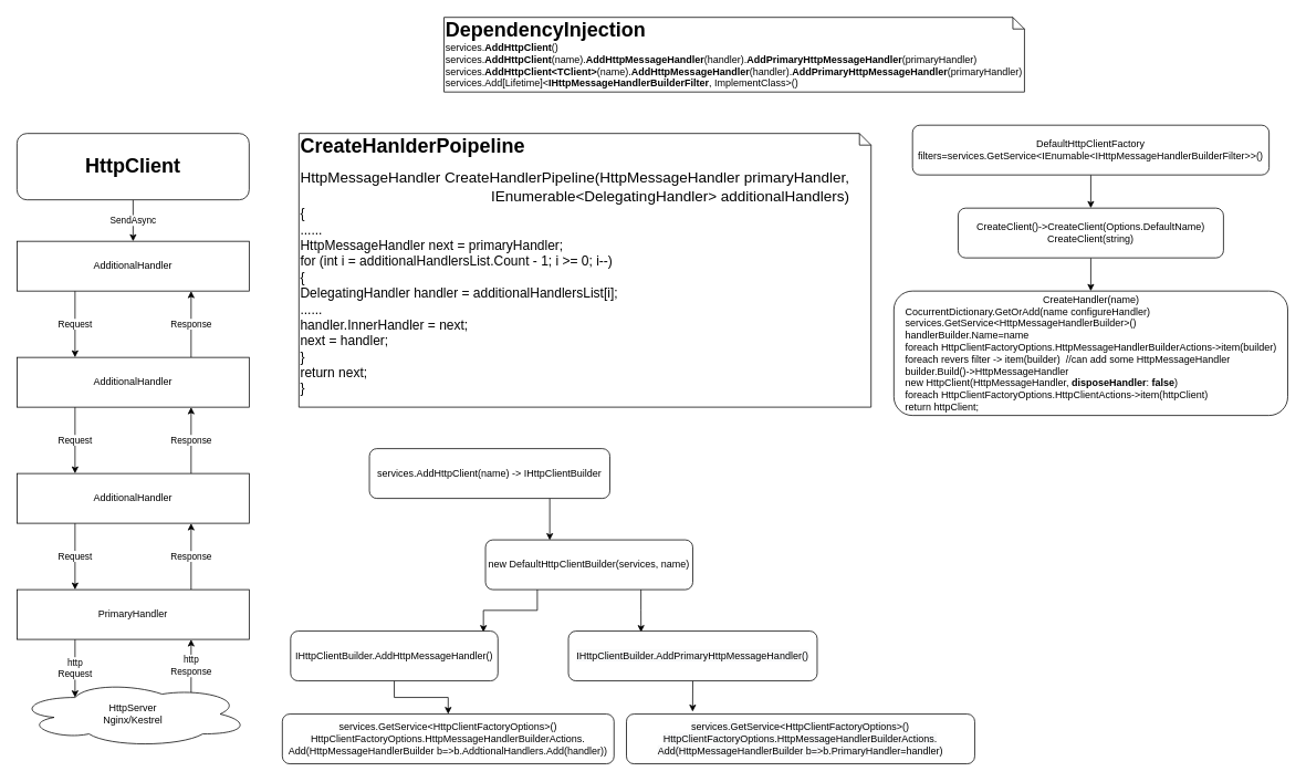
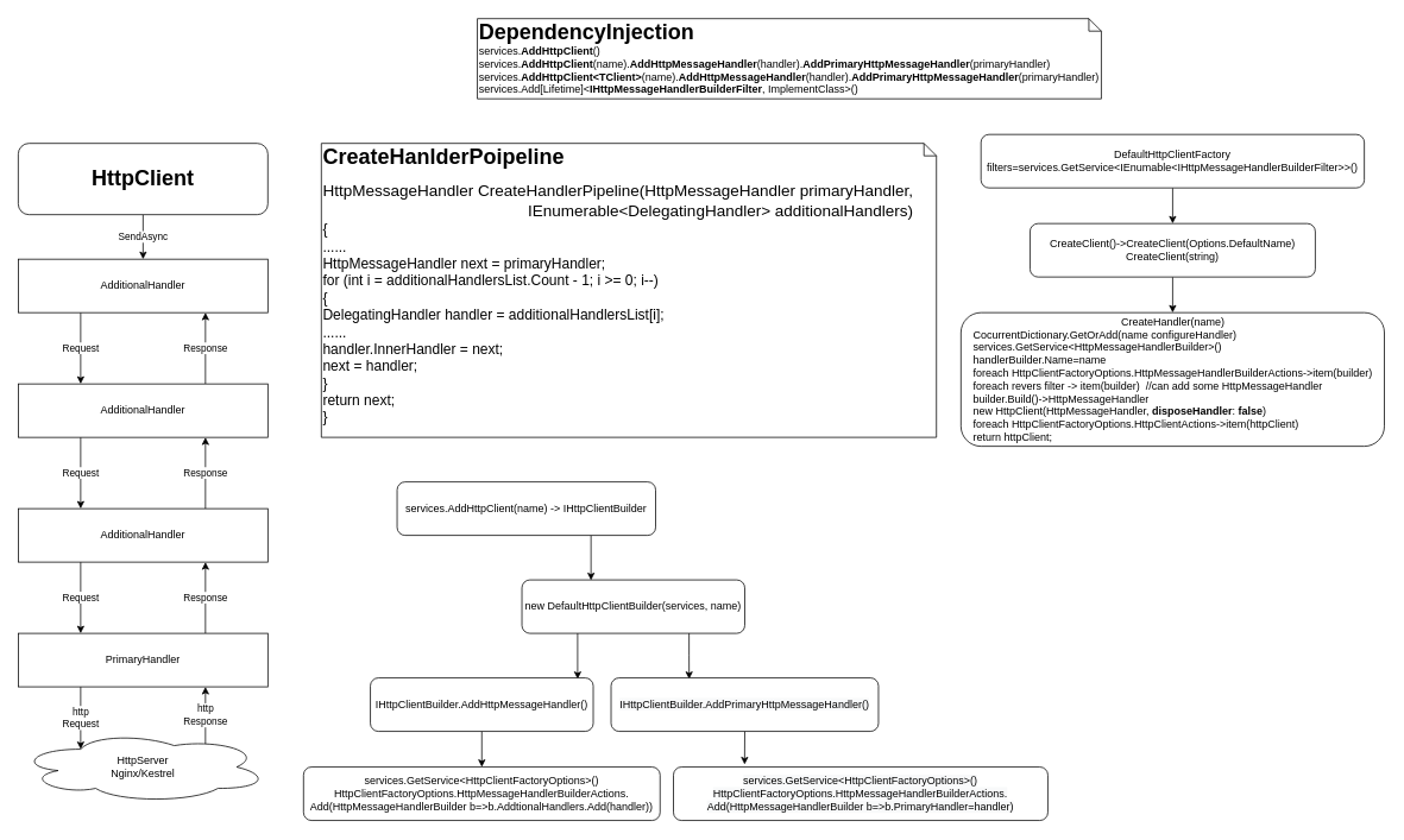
  <mxCell id="0" />
  <mxCell id="1" parent="0" />
  <mxCell id="2" value="Request" style="edgeStyle=orthogonalEdgeStyle;rounded=0;orthogonalLoop=1;jettySize=auto;html=1;exitX=0.25;exitY=1;exitDx=0;exitDy=0;entryX=0.25;entryY=0;entryDx=0;entryDy=0;" edge="1" parent="1" source="3" target="6"><mxGeometry relative="1" as="geometry" /></mxCell>
  <mxCell id="3" value="AdditionalHandler" style="rounded=0;whiteSpace=wrap;html=1;" vertex="1" parent="1"><mxGeometry x="20" y="290" width="280" height="60" as="geometry" /></mxCell>
  <mxCell id="4" value="Request" style="edgeStyle=orthogonalEdgeStyle;rounded=0;orthogonalLoop=1;jettySize=auto;html=1;exitX=0.25;exitY=1;exitDx=0;exitDy=0;entryX=0.25;entryY=0;entryDx=0;entryDy=0;" edge="1" parent="1" source="6" target="9"><mxGeometry relative="1" as="geometry" /></mxCell>
  <mxCell id="5" value="Response" style="edgeStyle=orthogonalEdgeStyle;rounded=0;orthogonalLoop=1;jettySize=auto;html=1;exitX=0.75;exitY=0;exitDx=0;exitDy=0;entryX=0.75;entryY=1;entryDx=0;entryDy=0;" edge="1" parent="1" source="6" target="3"><mxGeometry relative="1" as="geometry" /></mxCell>
  <mxCell id="6" value="AdditionalHandler" style="rounded=0;whiteSpace=wrap;html=1;" vertex="1" parent="1"><mxGeometry x="20" y="430" width="280" height="60" as="geometry" /></mxCell>
  <mxCell id="7" value="&lt;span style=&quot;color: rgb(0 , 0 , 0) ; font-family: &amp;#34;helvetica&amp;#34; ; font-size: 11px ; font-style: normal ; font-weight: 400 ; letter-spacing: normal ; text-align: center ; text-indent: 0px ; text-transform: none ; word-spacing: 0px ; background-color: rgb(255 , 255 , 255) ; display: inline ; float: none&quot;&gt;Request&lt;/span&gt;" style="edgeStyle=orthogonalEdgeStyle;rounded=0;orthogonalLoop=1;jettySize=auto;html=1;exitX=0.25;exitY=1;exitDx=0;exitDy=0;entryX=0.25;entryY=0;entryDx=0;entryDy=0;" edge="1" parent="1" source="9" target="13"><mxGeometry relative="1" as="geometry" /></mxCell>
  <mxCell id="8" value="Response" style="edgeStyle=orthogonalEdgeStyle;rounded=0;orthogonalLoop=1;jettySize=auto;html=1;exitX=0.75;exitY=0;exitDx=0;exitDy=0;entryX=0.75;entryY=1;entryDx=0;entryDy=0;" edge="1" parent="1" source="9" target="6"><mxGeometry relative="1" as="geometry" /></mxCell>
  <mxCell id="9" value="AdditionalHandler" style="rounded=0;whiteSpace=wrap;html=1;" vertex="1" parent="1"><mxGeometry x="20" y="570" width="280" height="60" as="geometry" /></mxCell>
  <mxCell id="10" value="Response" style="edgeStyle=orthogonalEdgeStyle;rounded=0;orthogonalLoop=1;jettySize=auto;html=1;exitX=0.75;exitY=0;exitDx=0;exitDy=0;entryX=0.75;entryY=1;entryDx=0;entryDy=0;" edge="1" parent="1" source="13" target="9"><mxGeometry relative="1" as="geometry" /></mxCell>
  <mxCell id="11" value="http&lt;br&gt;Request" style="edgeStyle=orthogonalEdgeStyle;rounded=0;orthogonalLoop=1;jettySize=auto;html=1;exitX=0.25;exitY=1;exitDx=0;exitDy=0;entryX=0.25;entryY=0.25;entryDx=0;entryDy=0;entryPerimeter=0;" edge="1" parent="1" source="13" target="14"><mxGeometry relative="1" as="geometry" /></mxCell>
  <mxCell id="12" value="http&lt;br&gt;Response" style="edgeStyle=orthogonalEdgeStyle;rounded=0;orthogonalLoop=1;jettySize=auto;html=1;exitX=0.75;exitY=0.175;exitDx=0;exitDy=0;entryX=0.75;entryY=1;entryDx=0;entryDy=0;exitPerimeter=0;" edge="1" parent="1" source="14" target="13"><mxGeometry relative="1" as="geometry" /></mxCell>
  <mxCell id="13" value="PrimaryHandler" style="rounded=0;whiteSpace=wrap;html=1;" vertex="1" parent="1"><mxGeometry x="20" y="710" width="280" height="60" as="geometry" /></mxCell>
  <mxCell id="14" value="HttpServer&lt;br&gt;Nginx/Kestrel" style="ellipse;shape=cloud;whiteSpace=wrap;html=1;" vertex="1" parent="1"><mxGeometry x="20" y="820" width="280" height="80" as="geometry" /></mxCell>
  <mxCell id="15" value="SendAsync" style="edgeStyle=orthogonalEdgeStyle;rounded=0;orthogonalLoop=1;jettySize=auto;html=1;" edge="1" parent="1" source="16" target="3"><mxGeometry relative="1" as="geometry" /></mxCell>
  <mxCell id="16" value="&lt;b&gt;&lt;font style=&quot;font-size: 24px&quot;&gt;HttpClient&lt;/font&gt;&lt;/b&gt;" style="rounded=1;whiteSpace=wrap;html=1;" vertex="1" parent="1"><mxGeometry x="20" y="160" width="280" height="80" as="geometry" /></mxCell>
  <mxCell id="17" value="&lt;font&gt;&lt;b style=&quot;font-size: 24px&quot;&gt;CreateHanlderPoipeline&lt;/b&gt;&lt;br&gt;&lt;br&gt;&lt;div&gt;&lt;font style=&quot;font-size: 18px&quot;&gt;HttpMessageHandler CreateHandlerPipeline(HttpMessageHandler primaryHandler,&amp;nbsp;&lt;/font&gt;&lt;/div&gt;&lt;div&gt;&lt;font style=&quot;font-size: 18px&quot;&gt;&amp;nbsp; &amp;nbsp; &amp;nbsp; &amp;nbsp; &amp;nbsp; &amp;nbsp; &amp;nbsp; &amp;nbsp; &amp;nbsp; &amp;nbsp; &amp;nbsp; &amp;nbsp; &amp;nbsp; &amp;nbsp; &amp;nbsp; &amp;nbsp; &amp;nbsp; &amp;nbsp; &amp;nbsp; &amp;nbsp; &amp;nbsp; &amp;nbsp; &amp;nbsp; IEnumerable&amp;lt;DelegatingHandler&amp;gt; additionalHandlers)&lt;/font&gt;&lt;/div&gt;&lt;div&gt;&lt;font size=&quot;3&quot;&gt;{&lt;/font&gt;&lt;/div&gt;&lt;div&gt;&lt;font size=&quot;3&quot;&gt;&lt;span&gt;&#09;&lt;/span&gt;......&lt;/font&gt;&lt;/div&gt;&lt;div&gt;&lt;font size=&quot;3&quot;&gt;&lt;span&gt;&#09;&lt;/span&gt;HttpMessageHandler next = primaryHandler;&lt;/font&gt;&lt;/div&gt;&lt;div&gt;&lt;font size=&quot;3&quot;&gt;&lt;span&gt;&#09;&lt;/span&gt;for (int i = additionalHandlersList.Count - 1; i &amp;gt;= 0; i--)&lt;/font&gt;&lt;/div&gt;&lt;div&gt;&lt;font size=&quot;3&quot;&gt;&lt;span&gt;&#09;&lt;/span&gt;{&lt;/font&gt;&lt;/div&gt;&lt;div&gt;&lt;font size=&quot;3&quot;&gt;&lt;span&gt;&#09;&#09;&lt;/span&gt;DelegatingHandler handler = additionalHandlersList[i];&lt;/font&gt;&lt;/div&gt;&lt;div&gt;&lt;font size=&quot;3&quot;&gt;&lt;span&gt;&#09;&#09;&lt;/span&gt;......&lt;/font&gt;&lt;/div&gt;&lt;div&gt;&lt;font size=&quot;3&quot;&gt;&lt;span&gt;&#09;&#09;&lt;/span&gt;handler.InnerHandler = next;&lt;/font&gt;&lt;/div&gt;&lt;div&gt;&lt;font size=&quot;3&quot;&gt;&lt;span&gt;&#09;&#09;&lt;/span&gt;next = handler;&lt;/font&gt;&lt;/div&gt;&lt;div&gt;&lt;font size=&quot;3&quot;&gt;&lt;span&gt;&#09;&lt;/span&gt;}&lt;/font&gt;&lt;/div&gt;&lt;div&gt;&lt;font size=&quot;3&quot;&gt;&lt;span&gt;&#09;&lt;/span&gt;return next;&lt;/font&gt;&lt;/div&gt;&lt;div&gt;&lt;font size=&quot;3&quot;&gt;}&lt;/font&gt;&lt;/div&gt;&lt;div&gt;&lt;font size=&quot;3&quot;&gt;&lt;br&gt;&lt;/font&gt;&lt;/div&gt;&lt;div&gt;&lt;font size=&quot;3&quot;&gt;&lt;br&gt;&lt;/font&gt;&lt;/div&gt;&lt;/font&gt;" style="shape=note;whiteSpace=wrap;html=1;size=14;verticalAlign=top;align=left;spacingTop=-6;" vertex="1" parent="1"><mxGeometry x="360" y="160" width="690" height="330" as="geometry" /></mxCell>
  <mxCell id="18" style="edgeStyle=orthogonalEdgeStyle;rounded=0;orthogonalLoop=1;jettySize=auto;html=1;exitX=0.75;exitY=1;exitDx=0;exitDy=0;entryX=0.31;entryY=0.008;entryDx=0;entryDy=0;entryPerimeter=0;" edge="1" parent="1" source="19" target="22"><mxGeometry relative="1" as="geometry" /></mxCell>
  <mxCell id="19" value="services.AddHttpClient(name) -&amp;gt; IHttpClientBuilder" style="rounded=1;whiteSpace=wrap;html=1;" vertex="1" parent="1"><mxGeometry x="445" y="540" width="290" height="60" as="geometry" /></mxCell>
  <mxCell id="20" style="edgeStyle=orthogonalEdgeStyle;rounded=0;orthogonalLoop=1;jettySize=auto;html=1;exitX=0.25;exitY=1;exitDx=0;exitDy=0;entryX=0.93;entryY=0.022;entryDx=0;entryDy=0;entryPerimeter=0;" edge="1" parent="1" source="22" target="24"><mxGeometry relative="1" as="geometry" /></mxCell>
  <mxCell id="21" style="edgeStyle=orthogonalEdgeStyle;rounded=0;orthogonalLoop=1;jettySize=auto;html=1;exitX=0.75;exitY=1;exitDx=0;exitDy=0;entryX=0.292;entryY=0.022;entryDx=0;entryDy=0;entryPerimeter=0;" edge="1" parent="1" source="22" target="27"><mxGeometry relative="1" as="geometry" /></mxCell>
  <mxCell id="22" value="new DefaultHttpClientBuilder(services, name)" style="rounded=1;whiteSpace=wrap;html=1;" vertex="1" parent="1"><mxGeometry x="585" y="650" width="250" height="60" as="geometry" /></mxCell>
  <mxCell id="23" value="" style="edgeStyle=orthogonalEdgeStyle;rounded=0;orthogonalLoop=1;jettySize=auto;html=1;" edge="1" parent="1" source="24" target="25"><mxGeometry relative="1" as="geometry" /></mxCell>
- <mxCell id="24" value="IHttpClientBuilder.AddHttpMessageHandler()" style="rounded=1;whiteSpace=wrap;html=1;" vertex="1" parent="1"><mxGeometry x="350" y="760" width="250" height="60" as="geometry" /></mxCell>
+ <mxCell id="24" value="IHttpClientBuilder.AddHttpMessageHandler()" style="rounded=1;whiteSpace=wrap;html=1;" vertex="1" parent="1"><mxGeometry x="415" y="760" width="250" height="60" as="geometry" /></mxCell>
  <mxCell id="25" value="services.GetService&amp;lt;HttpClientFactoryOptions&amp;gt;()&lt;br&gt;HttpClientFactoryOptions.HttpMessageHandlerBuilderActions.&lt;br&gt;Add(HttpMessageHandlerBuilder b=&amp;gt;b.AddtionalHandlers.Add(handler))" style="rounded=1;whiteSpace=wrap;html=1;" vertex="1" parent="1"><mxGeometry x="340" y="860" width="400" height="60" as="geometry" /></mxCell>
  <mxCell id="26" style="edgeStyle=orthogonalEdgeStyle;rounded=0;orthogonalLoop=1;jettySize=auto;html=1;exitX=0.5;exitY=1;exitDx=0;exitDy=0;entryX=0.19;entryY=-0.047;entryDx=0;entryDy=0;entryPerimeter=0;" edge="1" parent="1" source="27" target="28"><mxGeometry relative="1" as="geometry" /></mxCell>
  <mxCell id="27" value="&lt;span style=&quot;color: rgb(0 , 0 , 0) ; font-family: &amp;#34;helvetica&amp;#34; ; font-size: 12px ; font-style: normal ; font-weight: 400 ; letter-spacing: normal ; text-align: center ; text-indent: 0px ; text-transform: none ; word-spacing: 0px ; background-color: rgb(248 , 249 , 250) ; display: inline ; float: none&quot;&gt;IHttpClientBuilder.AddPrimaryHttpMessageHandler()&lt;/span&gt;&lt;br&gt;" style="rounded=1;whiteSpace=wrap;html=1;" vertex="1" parent="1"><mxGeometry x="685" y="760" width="300" height="60" as="geometry" /></mxCell>
  <mxCell id="28" value="&lt;span style=&quot;color: rgb(0 , 0 , 0) ; font-family: &amp;#34;helvetica&amp;#34; ; font-size: 12px ; font-style: normal ; font-weight: 400 ; letter-spacing: normal ; text-align: center ; text-indent: 0px ; text-transform: none ; word-spacing: 0px ; background-color: rgb(248 , 249 , 250) ; display: inline ; float: none&quot;&gt;services.GetService&amp;lt;HttpClientFactoryOptions&amp;gt;()&lt;/span&gt;&lt;br style=&quot;color: rgb(0 , 0 , 0) ; font-family: &amp;#34;helvetica&amp;#34; ; font-size: 12px ; font-style: normal ; font-weight: 400 ; letter-spacing: normal ; text-align: center ; text-indent: 0px ; text-transform: none ; word-spacing: 0px ; background-color: rgb(248 , 249 , 250)&quot;&gt;&lt;span style=&quot;color: rgb(0 , 0 , 0) ; font-family: &amp;#34;helvetica&amp;#34; ; font-size: 12px ; font-style: normal ; font-weight: 400 ; letter-spacing: normal ; text-align: center ; text-indent: 0px ; text-transform: none ; word-spacing: 0px ; background-color: rgb(248 , 249 , 250) ; display: inline ; float: none&quot;&gt;HttpClientFactoryOptions.HttpMessageHandlerBuilderActions.&lt;/span&gt;&lt;br style=&quot;color: rgb(0 , 0 , 0) ; font-family: &amp;#34;helvetica&amp;#34; ; font-size: 12px ; font-style: normal ; font-weight: 400 ; letter-spacing: normal ; text-align: center ; text-indent: 0px ; text-transform: none ; word-spacing: 0px ; background-color: rgb(248 , 249 , 250)&quot;&gt;&lt;span style=&quot;color: rgb(0 , 0 , 0) ; font-family: &amp;#34;helvetica&amp;#34; ; font-size: 12px ; font-style: normal ; font-weight: 400 ; letter-spacing: normal ; text-align: center ; text-indent: 0px ; text-transform: none ; word-spacing: 0px ; background-color: rgb(248 , 249 , 250) ; display: inline ; float: none&quot;&gt;Add(HttpMessageHandlerBuilder b=&amp;gt;b.PrimaryHandler=handler)&lt;/span&gt;" style="rounded=1;whiteSpace=wrap;html=1;" vertex="1" parent="1"><mxGeometry x="755" y="860" width="420" height="60" as="geometry" /></mxCell>
  <mxCell id="29" value="" style="edgeStyle=orthogonalEdgeStyle;rounded=0;orthogonalLoop=1;jettySize=auto;html=1;" edge="1" parent="1" source="30" target="32"><mxGeometry relative="1" as="geometry" /></mxCell>
  <mxCell id="30" value="DefaultHttpClientFactory&lt;br&gt;filters=services.GetService&amp;lt;IEnumable&amp;lt;IHttpMessageHandlerBuilderFilter&amp;gt;&amp;gt;()" style="rounded=1;whiteSpace=wrap;html=1;" vertex="1" parent="1"><mxGeometry x="1100" y="150" width="430" height="60" as="geometry" /></mxCell>
  <mxCell id="31" value="" style="edgeStyle=orthogonalEdgeStyle;rounded=0;orthogonalLoop=1;jettySize=auto;html=1;" edge="1" parent="1" source="32" target="33"><mxGeometry relative="1" as="geometry" /></mxCell>
  <mxCell id="32" value="CreateClient()-&amp;gt;CreateClient(Options.DefaultName)&lt;br&gt;CreateClient(string)" style="rounded=1;whiteSpace=wrap;html=1;" vertex="1" parent="1"><mxGeometry x="1155" y="250" width="320" height="60" as="geometry" /></mxCell>
  <mxCell id="33" value="CreateHandler(name)&lt;br&gt;&lt;div style=&quot;text-align: left&quot;&gt;&lt;span&gt;CocurrentDictionary.GetOrAdd(name configureHandler)&lt;/span&gt;&lt;/div&gt;&lt;div style=&quot;text-align: left&quot;&gt;&lt;span&gt;services.GetService&amp;lt;HttpMessageHandlerBuilder&amp;gt;()&lt;/span&gt;&lt;/div&gt;&lt;div style=&quot;text-align: left&quot;&gt;&lt;span&gt;handlerBuilder.Name=name&lt;/span&gt;&lt;/div&gt;&lt;div style=&quot;text-align: left&quot;&gt;&lt;span&gt;foreach HttpClientFactoryOptions.HttpMessageHandlerBuilderActions-&amp;gt;item(builder)&lt;/span&gt;&lt;/div&gt;&lt;div style=&quot;text-align: left&quot;&gt;&lt;span&gt;foreach revers filter -&amp;gt; item(builder)&amp;nbsp; //can add some HttpMessageHandler&lt;/span&gt;&lt;/div&gt;&lt;div style=&quot;text-align: left&quot;&gt;&lt;span&gt;builder.Build()-&amp;gt;HttpMessageHandler&lt;/span&gt;&lt;/div&gt;&lt;div style=&quot;text-align: left&quot;&gt;&lt;span&gt;new HttpClient(HttpMessageHandler, &lt;/span&gt;&lt;b&gt;disposeHandler&lt;/b&gt;&lt;span&gt;: &lt;/span&gt;&lt;b&gt;false&lt;/b&gt;&lt;span&gt;)&lt;/span&gt;&lt;/div&gt;&lt;div style=&quot;text-align: left&quot;&gt;&lt;span&gt;foreach HttpClientFactoryOptions.HttpClientActions-&amp;gt;item(httpClient)&lt;/span&gt;&lt;/div&gt;&lt;div style=&quot;text-align: left&quot;&gt;&lt;span&gt;return httpClient;&lt;/span&gt;&lt;/div&gt;" style="rounded=1;whiteSpace=wrap;html=1;" vertex="1" parent="1"><mxGeometry x="1077.5" y="350" width="475" height="150" as="geometry" /></mxCell>
  <mxCell id="34" value="&lt;b&gt;&lt;font style=&quot;font-size: 24px&quot;&gt;DependencyInjection&lt;/font&gt;&lt;/b&gt;&lt;br&gt;services.&lt;b&gt;AddHttpClient&lt;/b&gt;()&lt;br&gt;services.&lt;b&gt;AddHttpClient&lt;/b&gt;(name).&lt;b&gt;AddHttpMessageHandler&lt;/b&gt;(handler).&lt;b&gt;AddPrimaryHttpMessageHandler&lt;/b&gt;(primaryHandler)&lt;br&gt;services.&lt;b&gt;AddHttpClient&amp;lt;TClient&amp;gt;&lt;/b&gt;(name).&lt;b&gt;AddHttpMessageHandler&lt;/b&gt;(handler).&lt;b&gt;AddPrimaryHttpMessageHandler&lt;/b&gt;(primaryHandler)&lt;br&gt;services.Add[Lifetime]&amp;lt;&lt;b&gt;IHttpMessageHandlerBuilderFilter&lt;/b&gt;, ImplementClass&amp;gt;()" style="shape=note;whiteSpace=wrap;html=1;size=14;verticalAlign=top;align=left;spacingTop=-6;" vertex="1" parent="1"><mxGeometry x="535" y="20" width="700" height="90" as="geometry" /></mxCell>
